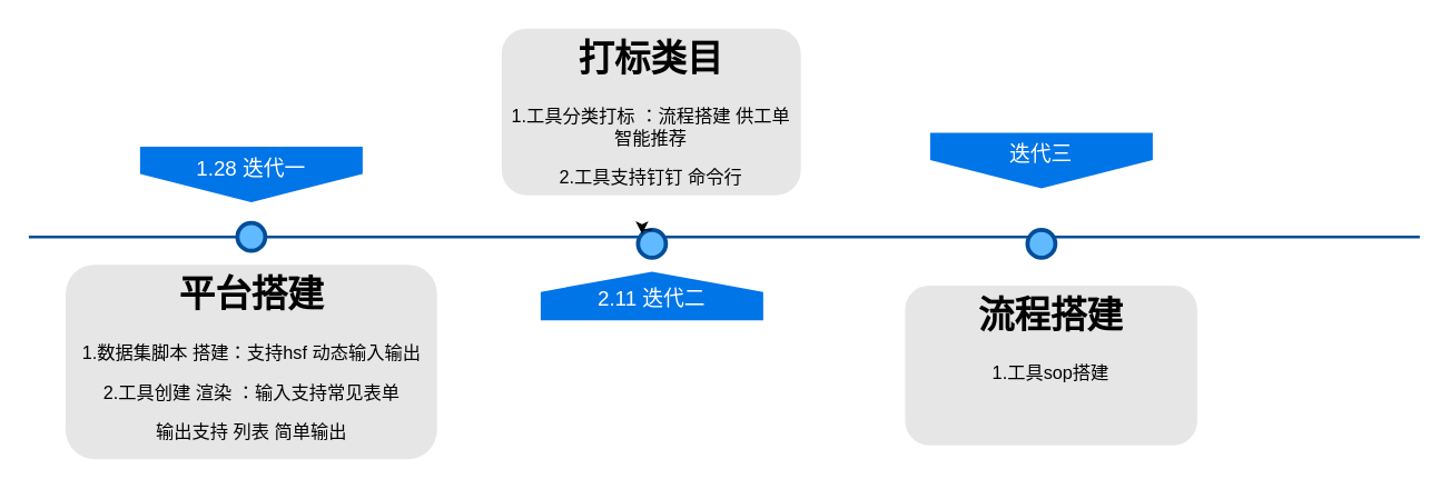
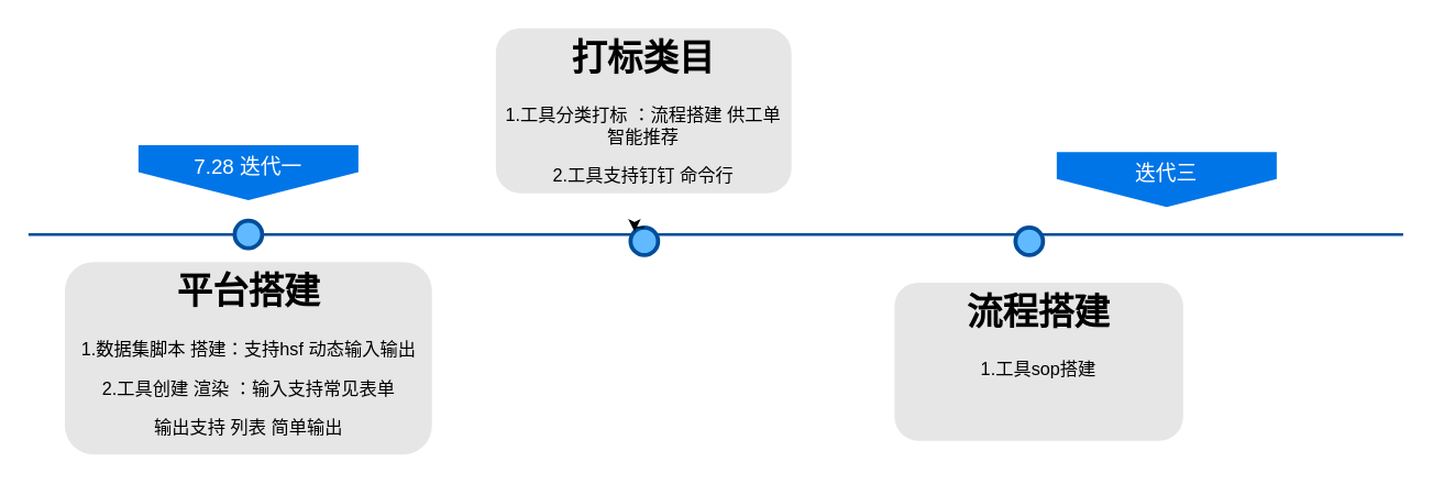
  <mxCell id="0" />
  <mxCell id="1" parent="0" />
  <mxCell id="2" value="" style="line;strokeWidth=2;html=1;fillColor=none;fontSize=28;fontColor=#004D99;strokeColor=#004D99;" parent="1" vertex="1"><mxGeometry x="20" y="165" width="1000" height="10" as="geometry" /></mxCell>
- <mxCell id="3" value="1.28 迭代一" style="shape=offPageConnector;whiteSpace=wrap;html=1;fillColor=#0075E8;fontSize=15;fontColor=#FFFFFF;size=0.509;verticalAlign=top;strokeColor=none;" parent="1" vertex="1"><mxGeometry x="100" y="105" width="160" height="40" as="geometry" /></mxCell>
- <mxCell id="4" value="2.11 迭代二" style="shape=offPageConnector;whiteSpace=wrap;html=1;fillColor=#0075E8;fontSize=15;fontColor=#FFFFFF;size=0.418;flipV=1;verticalAlign=bottom;strokeColor=none;spacingBottom=4;" parent="1" vertex="1"><mxGeometry x="388" y="195" width="160" height="35" as="geometry" /></mxCell>
+ <mxCell id="3" value="7.28 迭代一" style="shape=offPageConnector;whiteSpace=wrap;html=1;fillColor=#0075E8;fontSize=15;fontColor=#FFFFFF;size=0.509;verticalAlign=top;strokeColor=none;" parent="1" vertex="1"><mxGeometry x="100" y="105" width="160" height="40" as="geometry" /></mxCell>
  <mxCell id="5" value="" style="ellipse;whiteSpace=wrap;html=1;fillColor=#61BAFF;fontSize=28;fontColor=#004D99;strokeWidth=3;strokeColor=#004D99;" parent="1" vertex="1"><mxGeometry x="170" y="160" width="20" height="20" as="geometry" /></mxCell>
  <mxCell id="6" value="" style="ellipse;whiteSpace=wrap;html=1;fillColor=#61BAFF;fontSize=28;fontColor=#004D99;strokeWidth=3;strokeColor=#004D99;" parent="1" vertex="1"><mxGeometry x="458" y="165" width="20" height="20" as="geometry" /></mxCell>
  <mxCell id="7" value="&lt;h1&gt;平台搭建&lt;/h1&gt;&lt;p&gt;1.数据集脚本 搭建：支持hsf 动态输入输出&lt;/p&gt;&lt;p&gt;2.工具创建 渲染 ：输入支持常见表单&lt;/p&gt;&lt;p&gt;输出支持 列表 简单输出&lt;/p&gt;" style="text;html=1;spacing=5;spacingTop=-20;whiteSpace=wrap;overflow=hidden;strokeColor=none;strokeWidth=3;fillColor=#E6E6E6;fontSize=13;fontColor=#000000;align=center;rounded=1;" parent="1" vertex="1"><mxGeometry x="46.5" y="190" width="267" height="140" as="geometry" /></mxCell>
  <mxCell id="8" value="&lt;h1&gt;打标类目&lt;/h1&gt;&lt;p&gt;1.工具分类打标 ：流程搭建 供工单智能推荐&lt;/p&gt;&lt;p&gt;2.工具支持钉钉 命令行&lt;/p&gt;&lt;p&gt;&lt;br&gt;&lt;/p&gt;" style="text;html=1;spacing=5;spacingTop=-20;whiteSpace=wrap;overflow=hidden;strokeColor=none;strokeWidth=3;fillColor=#E6E6E6;fontSize=13;fontColor=#000000;align=center;rounded=1;" parent="1" vertex="1"><mxGeometry x="360" y="20" width="215" height="120" as="geometry" /></mxCell>
  <mxCell id="9" style="edgeStyle=orthogonalEdgeStyle;rounded=0;orthogonalLoop=1;jettySize=auto;html=1;exitX=0.5;exitY=0;exitDx=0;exitDy=0;entryX=0;entryY=0;entryDx=0;entryDy=0;" edge="1" parent="1" source="6" target="6"><mxGeometry relative="1" as="geometry" /></mxCell>
  <mxCell id="10" value="" style="ellipse;whiteSpace=wrap;html=1;fillColor=#61BAFF;fontSize=28;fontColor=#004D99;strokeWidth=3;strokeColor=#004D99;" vertex="1" parent="1"><mxGeometry x="738" y="165" width="20" height="20" as="geometry" /></mxCell>
  <mxCell id="11" value="&lt;h1&gt;流程搭建&lt;/h1&gt;&lt;p&gt;1.工具sop搭建&lt;/p&gt;&lt;p&gt;&lt;br&gt;&lt;/p&gt;" style="text;html=1;spacing=5;spacingTop=-20;whiteSpace=wrap;overflow=hidden;strokeColor=none;strokeWidth=3;fillColor=#E6E6E6;fontSize=13;fontColor=#000000;align=center;rounded=1;" vertex="1" parent="1"><mxGeometry x="650" y="205" width="210" height="115" as="geometry" /></mxCell>
- <mxCell id="12" value="&amp;nbsp;迭代三&amp;nbsp;" style="shape=offPageConnector;whiteSpace=wrap;html=1;fillColor=#0075E8;fontSize=15;fontColor=#FFFFFF;size=0.509;verticalAlign=top;strokeColor=none;" vertex="1" parent="1"><mxGeometry x="668" y="95" width="160" height="40" as="geometry" /></mxCell>
+ <mxCell id="12" value="&amp;nbsp;迭代三&amp;nbsp;" style="shape=offPageConnector;whiteSpace=wrap;html=1;fillColor=#0075E8;fontSize=15;fontColor=#FFFFFF;size=0.509;verticalAlign=top;strokeColor=none;" vertex="1" parent="1"><mxGeometry x="768" y="110" width="160" height="40" as="geometry" /></mxCell>
